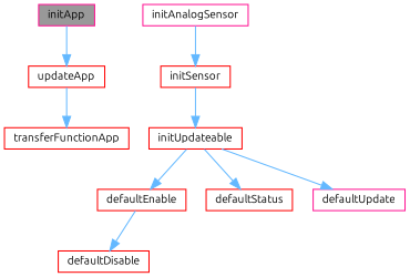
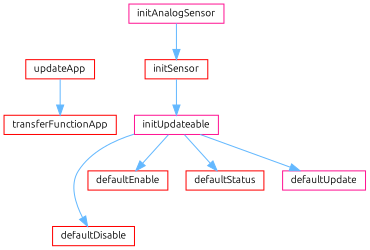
  digraph {
    fontname=Ubuntu
    rankdir=TB
    node [color=red fillcolor=white fontname=Ubuntu fontsize=10 shape=box style=filled]
    edge [color=steelblue1 fontname=Ubuntu fontsize=10 labelfontname=Helvetica labelfontsize=10 style=solid]
-   n1 [color=deeppink fillcolor=grey60 fontcolor=black height=0.2 label=initApp width=0.4]
    n2 [height=0.2 label=updateApp width=0.4]
    n3 [color=deeppink height=0.2 label=initAnalogSensor width=0.4]
    n4 [height=0.2 label=initSensor width=0.4]
    n5 [height=0.2 label=transferFunctionApp width=0.4]
-   n6 [height=0.2 label=initUpdateable width=0.4]
+   n6 [color=deeppink height=0.2 label=initUpdateable width=0.4]
    n7 [height=0.2 label=defaultDisable width=0.4]
    n8 [height=0.2 label=defaultEnable width=0.4]
    n9 [height=0.2 label=defaultStatus width=0.4]
    n10 [color=deeppink height=0.2 label=defaultUpdate width=0.4]
-   n1 -> n2
    n2 -> n5
    n3 -> n4
    n4 -> n6
-   n8 -> n7
+   n6 -> n7
    n6 -> n8
    n6 -> n9
    n6 -> n10
  }
